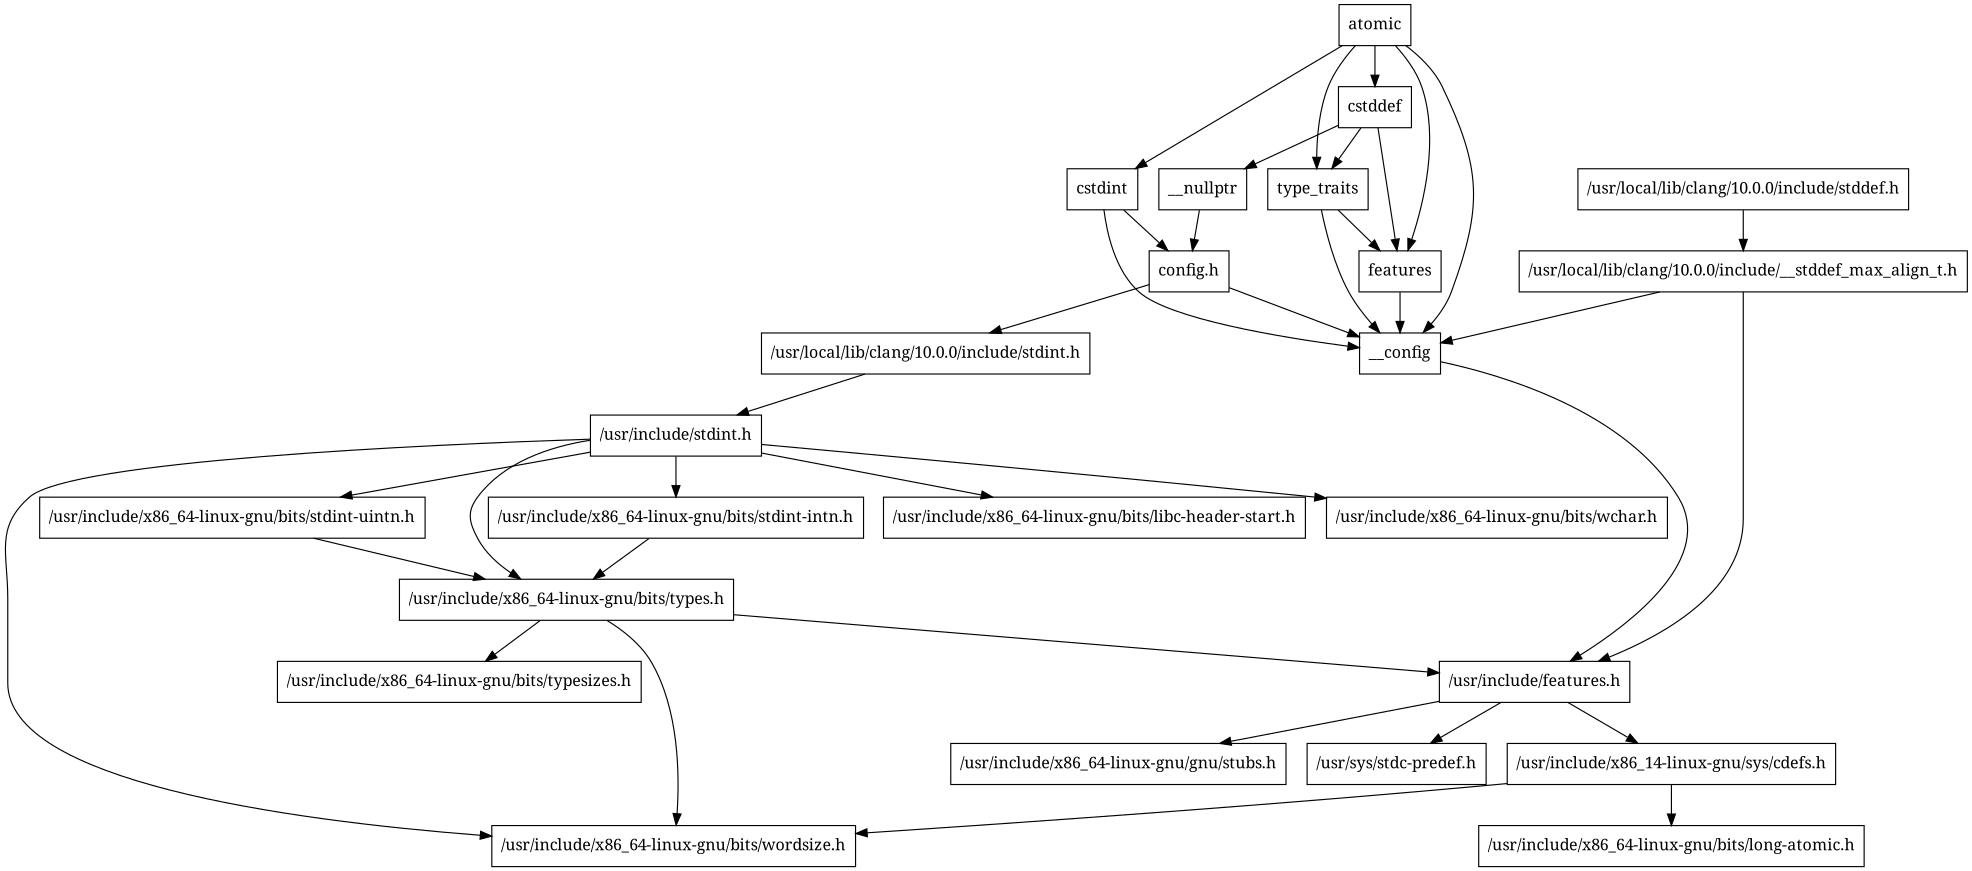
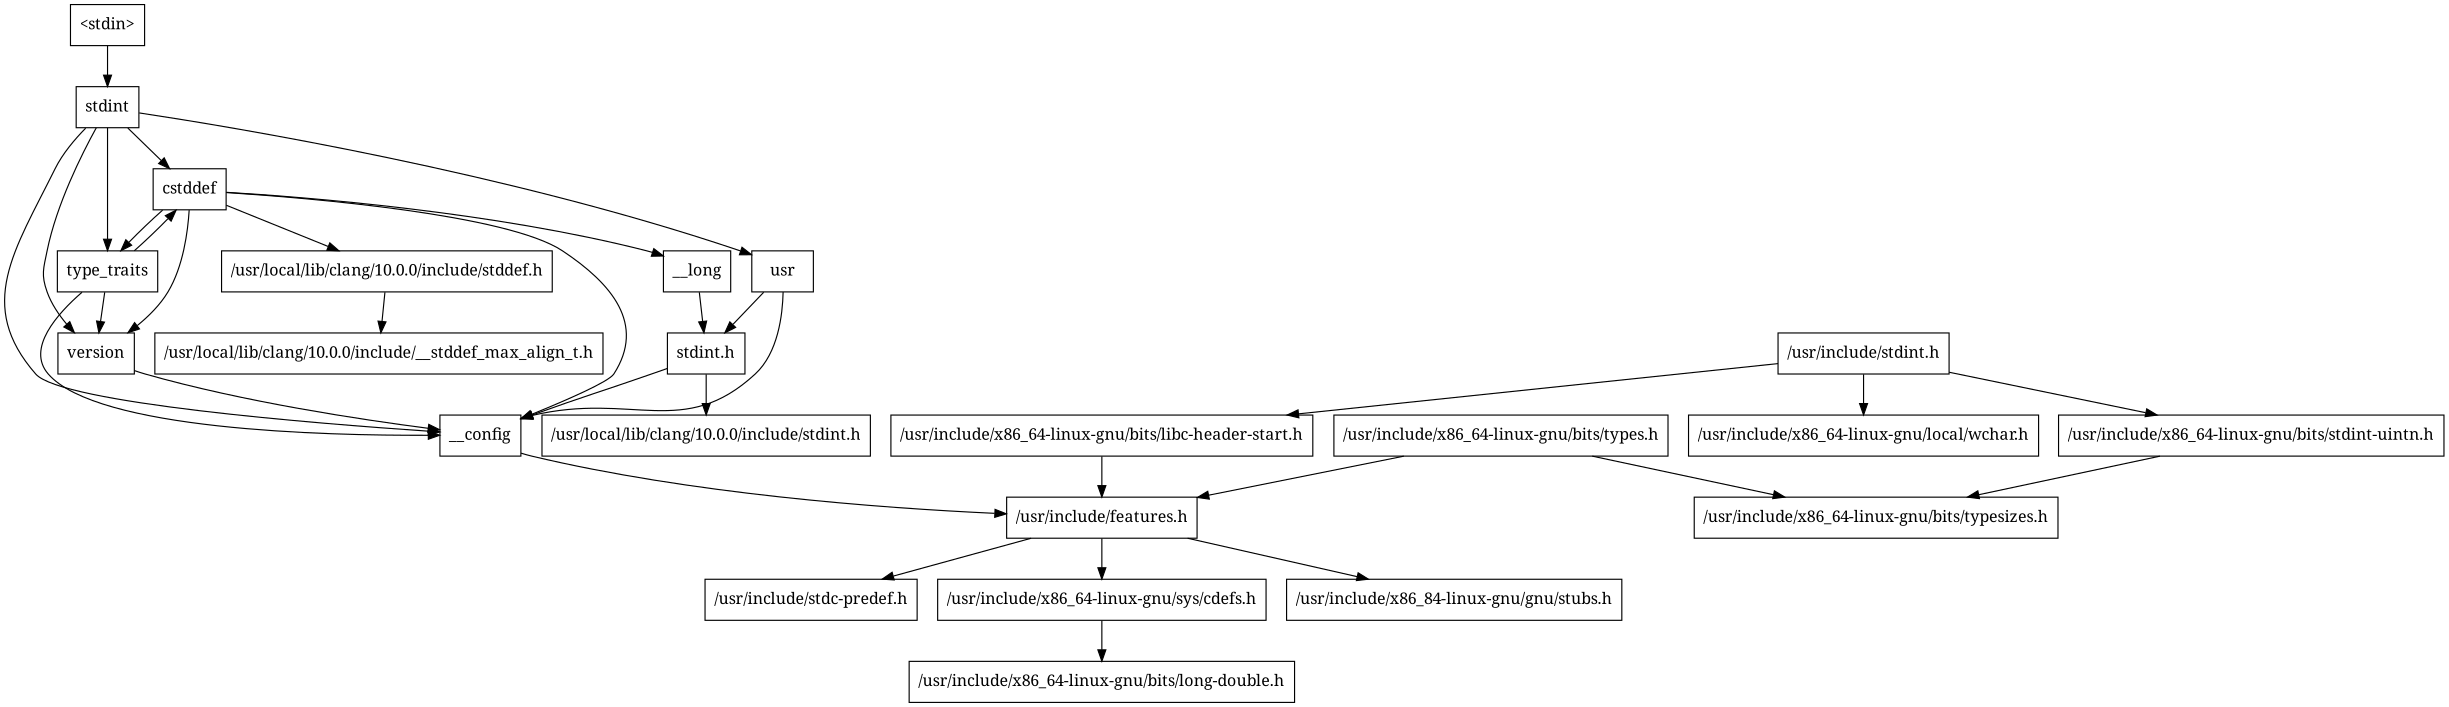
  digraph {
    fontname="Noto Serif"
    node [fontname="Noto Serif" shape=box]
    edge [fontname="Noto Serif"]
-   n2 [label=atomic]
+   n1 [label="\<stdin\>"]
+   n2 [label=stdint]
    n3 [label=cstddef]
-   n4 [label=features]
+   n4 [label=version]
    n5 [label=type_traits]
-   n6 [label=cstdint]
+   n6 [label=usr]
    n7 [label=__config]
    n8 [label="/usr/local/lib/clang/10.0.0/include/stddef.h"]
-   n9 [label=__nullptr]
-   n10 [label="config.h"]
+   n9 [label=__long]
+   n10 [label="stdint.h"]
    n11 [label="/usr/include/features.h"]
    n12 [label="/usr/local/lib/clang/10.0.0/include/__stddef_max_align_t.h"]
    n13 [label="/usr/local/lib/clang/10.0.0/include/stdint.h"]
    n14 [label="/usr/include/stdint.h"]
    n15 [label="/usr/include/x86_64-linux-gnu/bits/libc-header-start.h"]
    n16 [label="/usr/include/x86_64-linux-gnu/bits/types.h"]
-   n17 [label="/usr/include/x86_64-linux-gnu/bits/wchar.h"]
-   n18 [label="/usr/include/x86_64-linux-gnu/bits/stdint-intn.h"]
+   n17 [label="/usr/include/x86_64-linux-gnu/local/wchar.h"]
    n19 [label="/usr/include/x86_64-linux-gnu/bits/stdint-uintn.h"]
-   n20 [label="/usr/include/x86_64-linux-gnu/bits/wordsize.h"]
-   n21 [label="/usr/sys/stdc-predef.h"]
-   n22 [label="/usr/include/x86_14-linux-gnu/sys/cdefs.h"]
-   n23 [label="/usr/include/x86_64-linux-gnu/gnu/stubs.h"]
+   n21 [label="/usr/include/stdc-predef.h"]
+   n22 [label="/usr/include/x86_64-linux-gnu/sys/cdefs.h"]
+   n23 [label="/usr/include/x86_84-linux-gnu/gnu/stubs.h"]
    n24 [label="/usr/include/x86_64-linux-gnu/bits/typesizes.h"]
-   n25 [label="/usr/include/x86_64-linux-gnu/bits/long-atomic.h"]
+   n25 [label="/usr/include/x86_64-linux-gnu/bits/long-double.h"]
+   n1 -> n2
    n2 -> n3
    n2 -> n4
    n2 -> n5
    n2 -> n6
    n2 -> n7
    n3 -> n4
    n3 -> n5
-   n12 -> n7
+   n3 -> n7
+   n3 -> n8
    n3 -> n9
    n4 -> n7
+   n5 -> n3
    n5 -> n4
    n5 -> n7
    n6 -> n7
    n6 -> n10
    n7 -> n11
    n8 -> n12
    n9 -> n10
    n10 -> n7
    n10 -> n13
    n11 -> n21
    n11 -> n22
    n11 -> n23
-   n13 -> n14
    n14 -> n15
-   n14 -> n16
    n14 -> n17
-   n14 -> n18
    n14 -> n19
-   n14 -> n20
-   n12 -> n11
+   n15 -> n11
    n16 -> n11
-   n16 -> n20
    n16 -> n24
-   n18 -> n16
-   n19 -> n16
-   n22 -> n20
+   n19 -> n24
    n22 -> n25
  }
